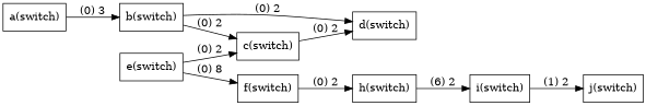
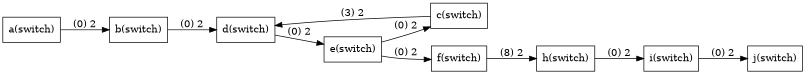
  digraph {
    rankdir=LR
    node [shape=record]
    n1 [label="a(switch)"]
    n2 [label="b(switch)"]
    n3 [label="c(switch)"]
    n4 [label="d(switch)"]
    n5 [label="e(switch)"]
    n6 [label="f(switch)"]
    n7 [label="h(switch)"]
    n8 [label="i(switch)"]
    n9 [label="j(switch)"]
-   n1 -> n2 [label="(0) 3"]
-   n2 -> n3 [label="(0) 2"]
+   n1 -> n2 [label="(0) 2"]
    n2 -> n4 [label="(0) 2"]
-   n3 -> n4 [label="(0) 2"]
+   n3 -> n4 [label="(3) 2"]
+   n4 -> n5 [label="(0) 2"]
    n5 -> n3 [label="(0) 2"]
-   n5 -> n6 [label="(0) 8"]
-   n6 -> n7 [label="(0) 2"]
-   n7 -> n8 [label="(6) 2"]
-   n8 -> n9 [label="(1) 2"]
+   n5 -> n6 [label="(0) 2"]
+   n6 -> n7 [label="(8) 2"]
+   n7 -> n8 [label="(0) 2"]
+   n8 -> n9 [label="(0) 2"]
  }
